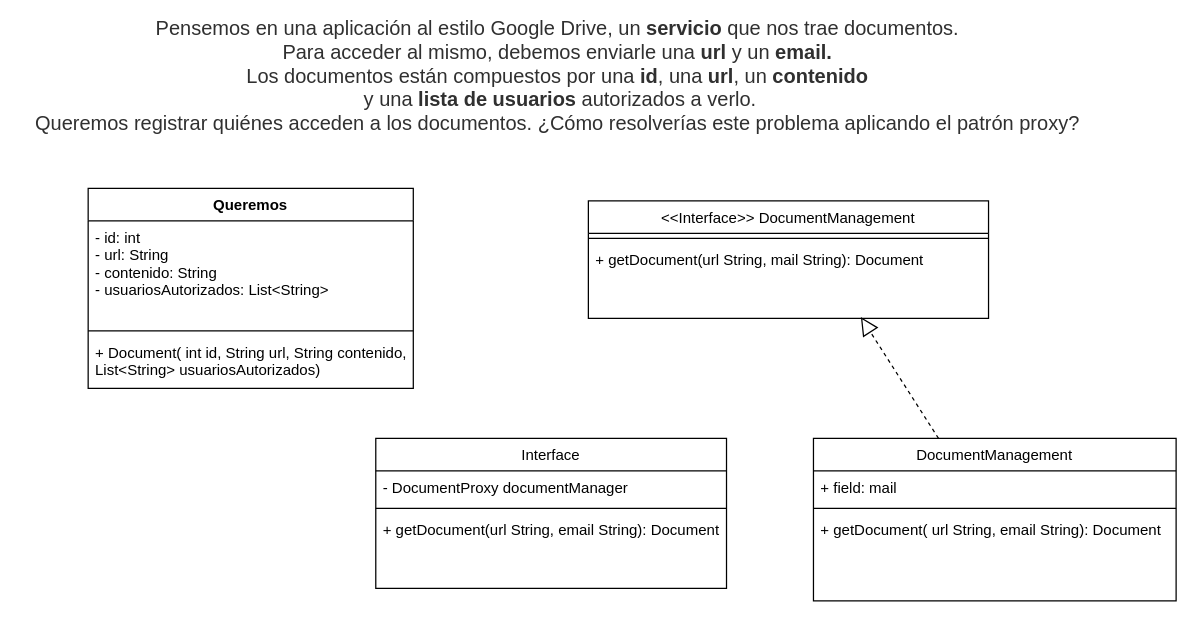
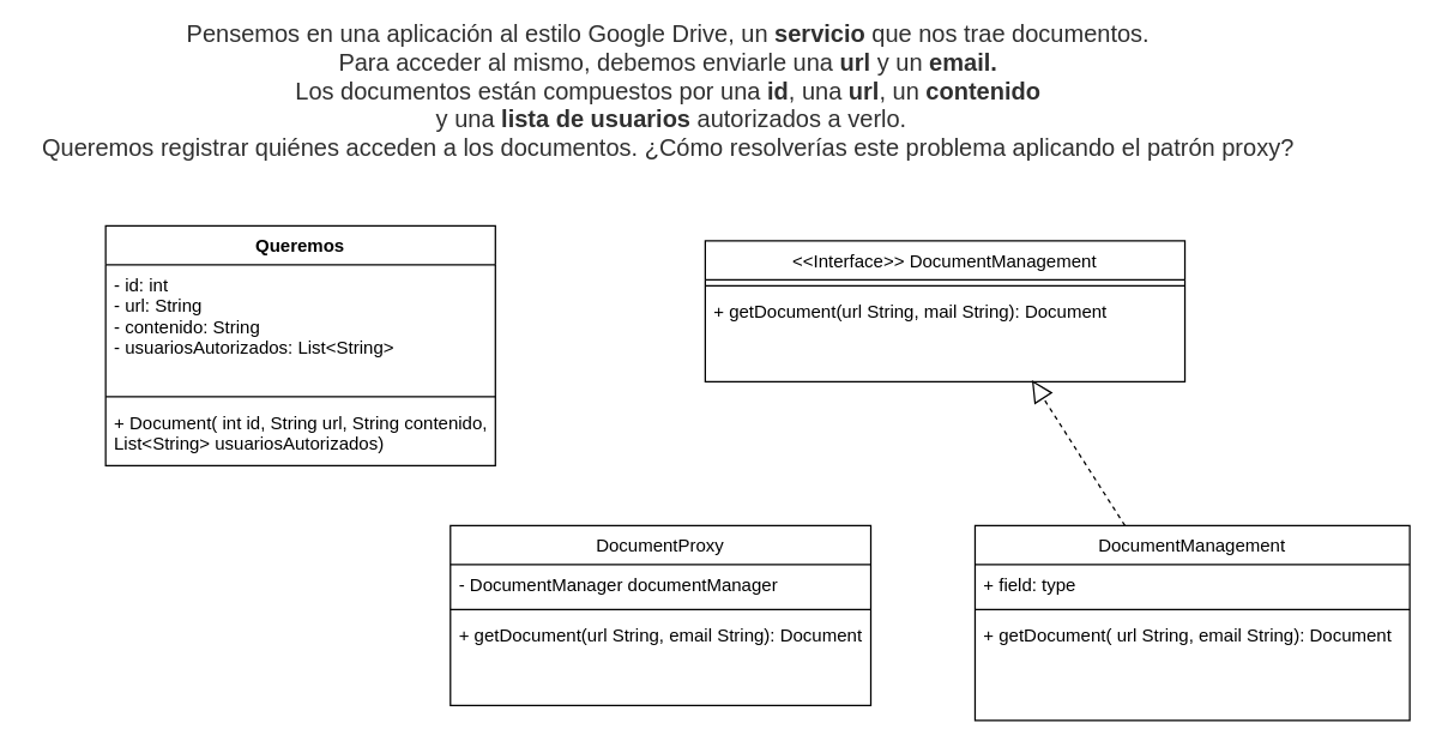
  <mxCell id="0" />
  <mxCell id="1" parent="0" />
  <mxCell id="2" value="&lt;span style=&quot;color: rgb(48, 48, 48); font-family: SourceSansPro, sans-serif; font-size: 16px; text-align: start;&quot;&gt;Pensemos en una aplicación al estilo Google Drive, un&amp;nbsp;&lt;/span&gt;&lt;strong style=&quot;color: rgb(48, 48, 48); font-family: SourceSansPro, sans-serif; font-size: 16px; text-align: start;&quot;&gt;servicio&lt;/strong&gt;&lt;span style=&quot;color: rgb(48, 48, 48); font-family: SourceSansPro, sans-serif; font-size: 16px; text-align: start;&quot;&gt;&amp;nbsp;que nos trae documentos.&lt;br&gt;&amp;nbsp;Para acceder al mismo, debemos enviarle una&amp;nbsp;&lt;/span&gt;&lt;strong style=&quot;color: rgb(48, 48, 48); font-family: SourceSansPro, sans-serif; font-size: 16px; text-align: start;&quot;&gt;url&lt;/strong&gt;&lt;span style=&quot;color: rgb(48, 48, 48); font-family: SourceSansPro, sans-serif; font-size: 16px; text-align: start;&quot;&gt;&amp;nbsp;y un&amp;nbsp;&lt;/span&gt;&lt;strong style=&quot;color: rgb(48, 48, 48); font-family: SourceSansPro, sans-serif; font-size: 16px; text-align: start;&quot;&gt;email.&lt;/strong&gt;&lt;span style=&quot;color: rgb(48, 48, 48); font-family: SourceSansPro, sans-serif; font-size: 16px; text-align: start;&quot;&gt;&amp;nbsp;&lt;br&gt;Los documentos están compuestos por una&amp;nbsp;&lt;/span&gt;&lt;strong style=&quot;color: rgb(48, 48, 48); font-family: SourceSansPro, sans-serif; font-size: 16px; text-align: start;&quot;&gt;id&lt;/strong&gt;&lt;span style=&quot;color: rgb(48, 48, 48); font-family: SourceSansPro, sans-serif; font-size: 16px; text-align: start;&quot;&gt;, una&amp;nbsp;&lt;/span&gt;&lt;strong style=&quot;color: rgb(48, 48, 48); font-family: SourceSansPro, sans-serif; font-size: 16px; text-align: start;&quot;&gt;url&lt;/strong&gt;&lt;span style=&quot;color: rgb(48, 48, 48); font-family: SourceSansPro, sans-serif; font-size: 16px; text-align: start;&quot;&gt;, un&amp;nbsp;&lt;/span&gt;&lt;strong style=&quot;color: rgb(48, 48, 48); font-family: SourceSansPro, sans-serif; font-size: 16px; text-align: start;&quot;&gt;contenido&lt;br&gt;&lt;/strong&gt;&lt;span style=&quot;color: rgb(48, 48, 48); font-family: SourceSansPro, sans-serif; font-size: 16px; text-align: start;&quot;&gt;&amp;nbsp;y una&amp;nbsp;&lt;/span&gt;&lt;strong style=&quot;color: rgb(48, 48, 48); font-family: SourceSansPro, sans-serif; font-size: 16px; text-align: start;&quot;&gt;lista de usuarios&lt;/strong&gt;&lt;span style=&quot;color: rgb(48, 48, 48); font-family: SourceSansPro, sans-serif; font-size: 16px; text-align: start;&quot;&gt;&amp;nbsp;autorizados a verlo. &lt;br&gt;Queremos registrar quiénes acceden a los documentos. ¿Cómo resolverías este problema aplicando el patrón proxy?&lt;/span&gt;" style="text;html=1;align=center;verticalAlign=middle;resizable=0;points=[];autosize=1;strokeColor=none;fillColor=none;" vertex="1" parent="1"><mxGeometry x="20" y="20" width="850" height="80" as="geometry" /></mxCell>
  <mxCell id="3" value="&lt;&lt;Interface&gt;&gt; DocumentManagement" style="swimlane;fontStyle=0;align=center;verticalAlign=top;childLayout=stackLayout;horizontal=1;startSize=26;horizontalStack=0;resizeParent=1;resizeParentMax=0;resizeLast=0;collapsible=1;marginBottom=0;" vertex="1" parent="1"><mxGeometry x="470" y="160" width="320" height="94" as="geometry" /></mxCell>
  <mxCell id="4" value="" style="line;strokeWidth=1;fillColor=none;align=left;verticalAlign=middle;spacingTop=-1;spacingLeft=3;spacingRight=3;rotatable=0;labelPosition=right;points=[];portConstraint=eastwest;" vertex="1" parent="3"><mxGeometry y="26" width="320" height="8" as="geometry" /></mxCell>
  <mxCell id="5" value="+ getDocument(url String, mail String): Document" style="text;strokeColor=none;fillColor=none;align=left;verticalAlign=top;spacingLeft=4;spacingRight=4;overflow=hidden;rotatable=0;points=[[0,0.5],[1,0.5]];portConstraint=eastwest;" vertex="1" parent="3"><mxGeometry y="34" width="320" height="60" as="geometry" /></mxCell>
- <mxCell id="6" value="Interface" style="swimlane;fontStyle=0;align=center;verticalAlign=top;childLayout=stackLayout;horizontal=1;startSize=26;horizontalStack=0;resizeParent=1;resizeParentMax=0;resizeLast=0;collapsible=1;marginBottom=0;" vertex="1" parent="1"><mxGeometry x="300" y="350" width="280.47" height="120" as="geometry" /></mxCell>
- <mxCell id="7" value="- DocumentProxy documentManager" style="text;strokeColor=none;fillColor=none;align=left;verticalAlign=top;spacingLeft=4;spacingRight=4;overflow=hidden;rotatable=0;points=[[0,0.5],[1,0.5]];portConstraint=eastwest;" vertex="1" parent="6"><mxGeometry y="26" width="280.47" height="26" as="geometry" /></mxCell>
+ <mxCell id="6" value="DocumentProxy" style="swimlane;fontStyle=0;align=center;verticalAlign=top;childLayout=stackLayout;horizontal=1;startSize=26;horizontalStack=0;resizeParent=1;resizeParentMax=0;resizeLast=0;collapsible=1;marginBottom=0;" vertex="1" parent="1"><mxGeometry x="300" y="350" width="280.47" height="120" as="geometry" /></mxCell>
+ <mxCell id="7" value="- DocumentManager documentManager" style="text;strokeColor=none;fillColor=none;align=left;verticalAlign=top;spacingLeft=4;spacingRight=4;overflow=hidden;rotatable=0;points=[[0,0.5],[1,0.5]];portConstraint=eastwest;" vertex="1" parent="6"><mxGeometry y="26" width="280.47" height="26" as="geometry" /></mxCell>
  <mxCell id="8" value="" style="line;strokeWidth=1;fillColor=none;align=left;verticalAlign=middle;spacingTop=-1;spacingLeft=3;spacingRight=3;rotatable=0;labelPosition=right;points=[];portConstraint=eastwest;" vertex="1" parent="6"><mxGeometry y="52" width="280.47" height="8" as="geometry" /></mxCell>
  <mxCell id="9" value="+ getDocument(url String, email String): Document" style="text;strokeColor=none;fillColor=none;align=left;verticalAlign=top;spacingLeft=4;spacingRight=4;overflow=hidden;rotatable=0;points=[[0,0.5],[1,0.5]];portConstraint=eastwest;" vertex="1" parent="6"><mxGeometry y="60" width="280.47" height="60" as="geometry" /></mxCell>
  <mxCell id="10" value="DocumentManagement" style="swimlane;fontStyle=0;align=center;verticalAlign=top;childLayout=stackLayout;horizontal=1;startSize=26;horizontalStack=0;resizeParent=1;resizeParentMax=0;resizeLast=0;collapsible=1;marginBottom=0;" vertex="1" parent="1"><mxGeometry x="650" y="350" width="290" height="130" as="geometry" /></mxCell>
- <mxCell id="11" value="+ field: mail" style="text;strokeColor=none;fillColor=none;align=left;verticalAlign=top;spacingLeft=4;spacingRight=4;overflow=hidden;rotatable=0;points=[[0,0.5],[1,0.5]];portConstraint=eastwest;" vertex="1" parent="10"><mxGeometry y="26" width="290" height="26" as="geometry" /></mxCell>
+ <mxCell id="11" value="+ field: type" style="text;strokeColor=none;fillColor=none;align=left;verticalAlign=top;spacingLeft=4;spacingRight=4;overflow=hidden;rotatable=0;points=[[0,0.5],[1,0.5]];portConstraint=eastwest;" vertex="1" parent="10"><mxGeometry y="26" width="290" height="26" as="geometry" /></mxCell>
  <mxCell id="12" value="" style="line;strokeWidth=1;fillColor=none;align=left;verticalAlign=middle;spacingTop=-1;spacingLeft=3;spacingRight=3;rotatable=0;labelPosition=right;points=[];portConstraint=eastwest;" vertex="1" parent="10"><mxGeometry y="52" width="290" height="8" as="geometry" /></mxCell>
  <mxCell id="13" value="+ getDocument( url String, email String): Document" style="text;strokeColor=none;fillColor=none;align=left;verticalAlign=top;spacingLeft=4;spacingRight=4;overflow=hidden;rotatable=0;points=[[0,0.5],[1,0.5]];portConstraint=eastwest;" vertex="1" parent="10"><mxGeometry y="60" width="290" height="70" as="geometry" /></mxCell>
  <mxCell id="14" value="Queremos" style="swimlane;fontStyle=1;align=center;verticalAlign=top;childLayout=stackLayout;horizontal=1;startSize=26;horizontalStack=0;resizeParent=1;resizeParentMax=0;resizeLast=0;collapsible=1;marginBottom=0;" vertex="1" parent="1"><mxGeometry x="70" y="150" width="260" height="160" as="geometry" /></mxCell>
  <mxCell id="15" value="- id: int&#10;- url: String&#10;- contenido: String&#10;- usuariosAutorizados: List&lt;String&gt;" style="text;strokeColor=none;fillColor=none;align=left;verticalAlign=top;spacingLeft=4;spacingRight=4;overflow=hidden;rotatable=0;points=[[0,0.5],[1,0.5]];portConstraint=eastwest;" vertex="1" parent="14"><mxGeometry y="26" width="260" height="84" as="geometry" /></mxCell>
  <mxCell id="16" value="" style="line;strokeWidth=1;fillColor=none;align=left;verticalAlign=middle;spacingTop=-1;spacingLeft=3;spacingRight=3;rotatable=0;labelPosition=right;points=[];portConstraint=eastwest;" vertex="1" parent="14"><mxGeometry y="110" width="260" height="8" as="geometry" /></mxCell>
  <mxCell id="17" value="+ Document( int id, String url, String contenido,&#10;List&lt;String&gt; usuariosAutorizados)" style="text;strokeColor=none;fillColor=none;align=left;verticalAlign=top;spacingLeft=4;spacingRight=4;overflow=hidden;rotatable=0;points=[[0,0.5],[1,0.5]];portConstraint=eastwest;" vertex="1" parent="14"><mxGeometry y="118" width="260" height="42" as="geometry" /></mxCell>
  <mxCell id="18" value="" style="endArrow=block;dashed=1;endFill=0;endSize=12;html=1;rounded=0;entryX=0.681;entryY=0.983;entryDx=0;entryDy=0;entryPerimeter=0;exitX=0.308;exitY=0.012;exitDx=0;exitDy=0;exitPerimeter=0;" edge="1" parent="1" target="5"><mxGeometry width="160" relative="1" as="geometry"><mxPoint x="750.005" y="350" as="sourcePoint" /><mxPoint x="887.7" y="259.46" as="targetPoint" /></mxGeometry></mxCell>
